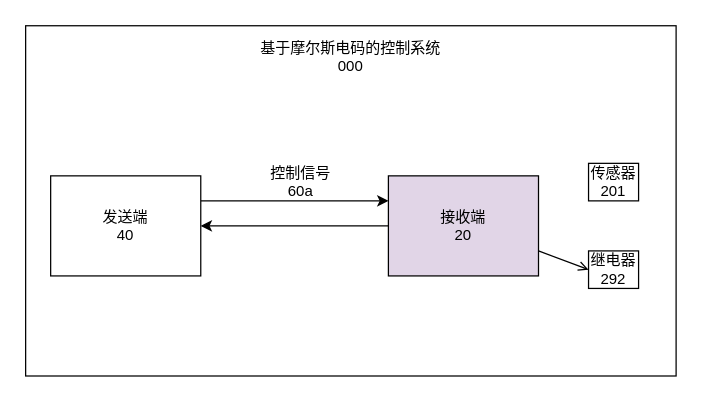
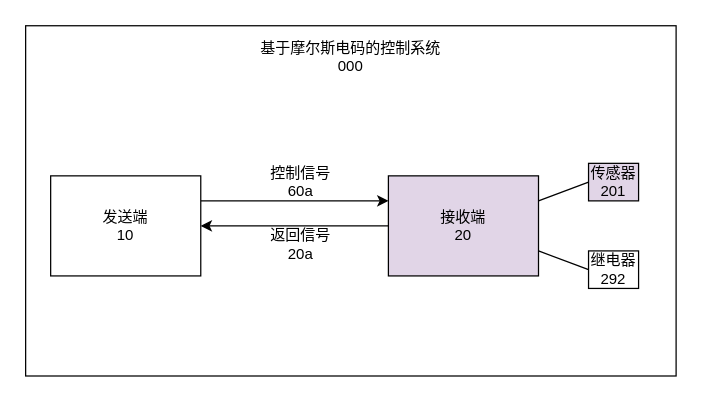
  <mxCell id="0" />
  <mxCell id="1" parent="0" />
  <mxCell id="2" value="" style="rounded=0;whiteSpace=wrap;html=1;" vertex="1" parent="1"><mxGeometry x="20" y="20" width="520" height="280" as="geometry" /></mxCell>
  <mxCell id="3" value="基于摩尔斯电码的控制系统&lt;br&gt;000" style="text;html=1;strokeColor=none;fillColor=none;align=center;verticalAlign=middle;whiteSpace=wrap;rounded=0;" vertex="1" parent="1"><mxGeometry x="190" y="30" width="180" height="30" as="geometry" /></mxCell>
  <mxCell id="4" style="edgeStyle=orthogonalEdgeStyle;rounded=0;orthogonalLoop=1;jettySize=auto;html=1;exitX=1;exitY=0.25;exitDx=0;exitDy=0;entryX=0;entryY=0.25;entryDx=0;entryDy=0;" edge="1" parent="1" source="5" target="7"><mxGeometry relative="1" as="geometry" /></mxCell>
- <mxCell id="5" value="发送端&lt;br&gt;40" style="rounded=0;whiteSpace=wrap;html=1;" vertex="1" parent="1"><mxGeometry x="40" y="140" width="120" height="80" as="geometry" /></mxCell>
+ <mxCell id="5" value="发送端&lt;br&gt;10" style="rounded=0;whiteSpace=wrap;html=1;" vertex="1" parent="1"><mxGeometry x="40" y="140" width="120" height="80" as="geometry" /></mxCell>
  <mxCell id="6" style="edgeStyle=orthogonalEdgeStyle;rounded=0;orthogonalLoop=1;jettySize=auto;html=1;exitX=0;exitY=0.5;exitDx=0;exitDy=0;entryX=1;entryY=0.5;entryDx=0;entryDy=0;" edge="1" parent="1" source="7" target="5"><mxGeometry relative="1" as="geometry" /></mxCell>
  <mxCell id="7" value="接收端&lt;br&gt;20" style="rounded=0;whiteSpace=wrap;html=1;fillColor=#e1d5e7;" vertex="1" parent="1"><mxGeometry x="310" y="140" width="120" height="80" as="geometry" /></mxCell>
- <mxCell id="8" value="传感器&lt;br&gt;201" style="rounded=0;whiteSpace=wrap;html=1;" vertex="1" parent="1"><mxGeometry x="470" y="130" width="40" height="30" as="geometry" /></mxCell>
+ <mxCell id="8" value="传感器&lt;br&gt;201" style="rounded=0;whiteSpace=wrap;html=1;fillColor=#e1d5e7;" vertex="1" parent="1"><mxGeometry x="470" y="130" width="40" height="30" as="geometry" /></mxCell>
  <mxCell id="9" value="继电器&lt;br&gt;292" style="rounded=0;whiteSpace=wrap;html=1;" vertex="1" parent="1"><mxGeometry x="470" y="200" width="40" height="30" as="geometry" /></mxCell>
  <mxCell id="10" value="控制信号60a" style="text;html=1;strokeColor=none;fillColor=none;align=center;verticalAlign=middle;whiteSpace=wrap;rounded=0;" vertex="1" parent="1"><mxGeometry x="210" y="130" width="60" height="30" as="geometry" /></mxCell>
- <mxCell id="13" value="" style="endArrow=open;html=1;rounded=0;entryX=0;entryY=0.5;entryDx=0;entryDy=0;exitX=1;exitY=0.75;exitDx=0;exitDy=0;" edge="1" parent="1" source="7" target="9"><mxGeometry width="50" height="50" relative="1" as="geometry"><mxPoint x="290" y="120" as="sourcePoint" /><mxPoint x="340" y="70" as="targetPoint" /></mxGeometry></mxCell>
+ <mxCell id="11" value="返回信号20a" style="text;html=1;strokeColor=none;fillColor=none;align=center;verticalAlign=middle;whiteSpace=wrap;rounded=0;" vertex="1" parent="1"><mxGeometry x="210" y="180" width="60" height="30" as="geometry" /></mxCell>
+ <mxCell id="12" value="" style="endArrow=none;html=1;rounded=0;entryX=0;entryY=0.5;entryDx=0;entryDy=0;exitX=1;exitY=0.25;exitDx=0;exitDy=0;" edge="1" parent="1" source="7" target="8"><mxGeometry width="50" height="50" relative="1" as="geometry"><mxPoint x="290" y="120" as="sourcePoint" /><mxPoint x="340" y="70" as="targetPoint" /></mxGeometry></mxCell>
+ <mxCell id="13" value="" style="endArrow=none;html=1;rounded=0;entryX=0;entryY=0.5;entryDx=0;entryDy=0;exitX=1;exitY=0.75;exitDx=0;exitDy=0;" edge="1" parent="1" source="7" target="9"><mxGeometry width="50" height="50" relative="1" as="geometry"><mxPoint x="290" y="120" as="sourcePoint" /><mxPoint x="340" y="70" as="targetPoint" /></mxGeometry></mxCell>
